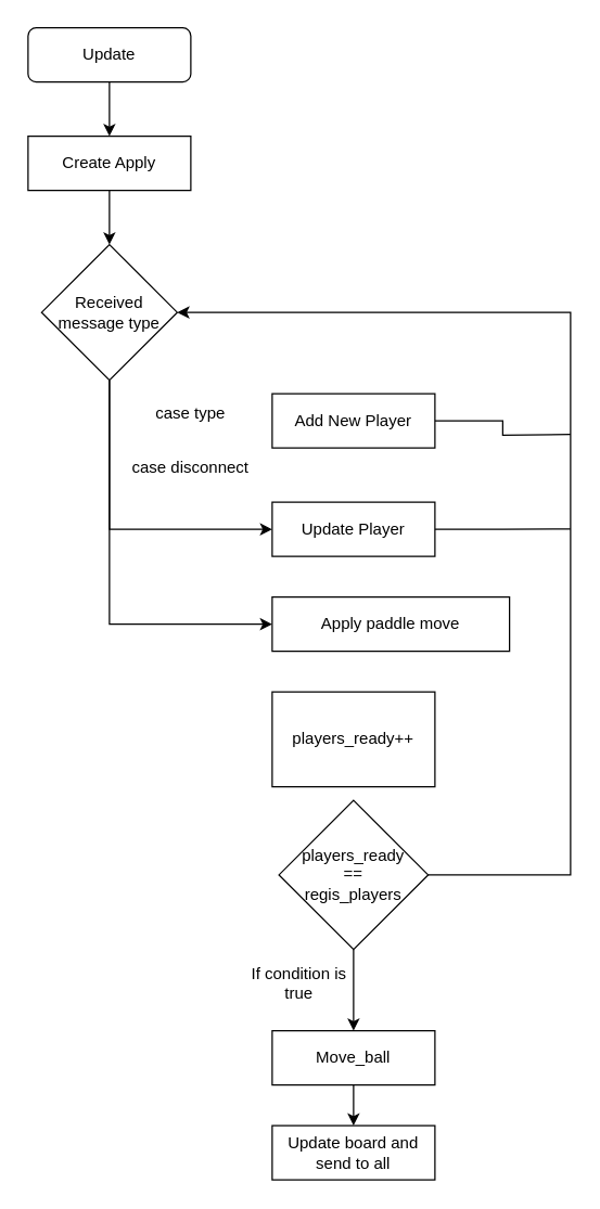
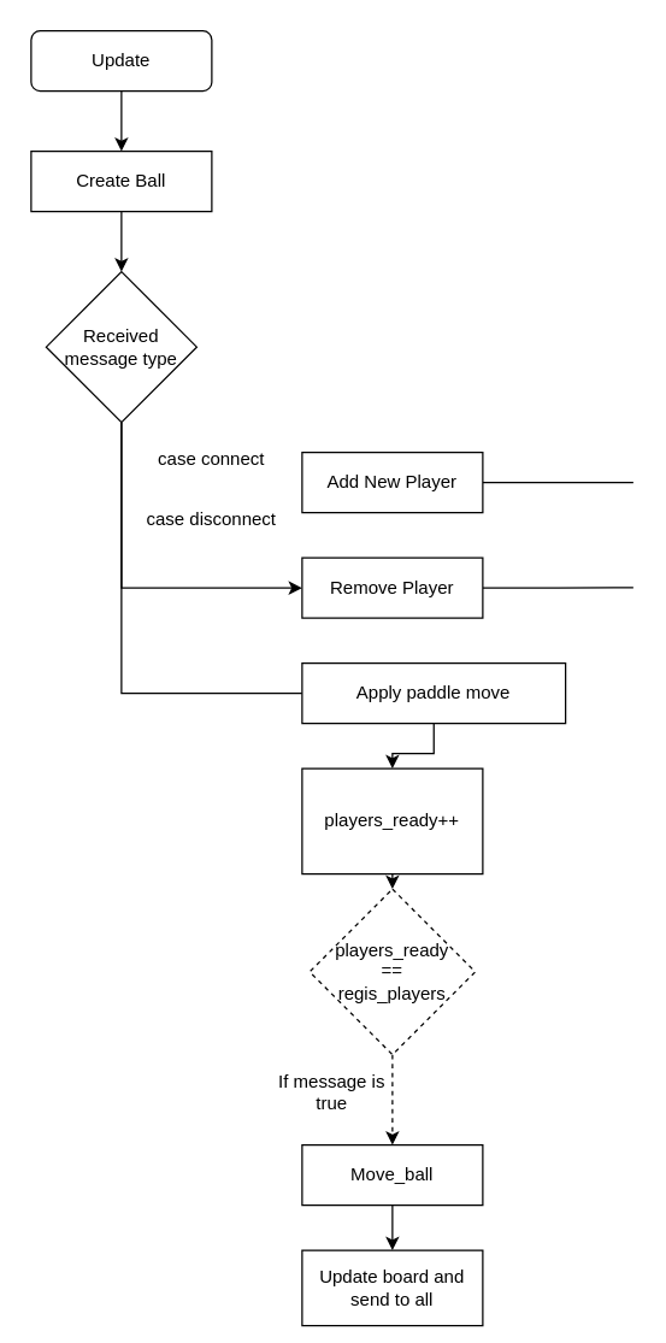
  <mxCell id="0" />
  <mxCell id="1" parent="0" />
  <mxCell id="2" style="edgeStyle=orthogonalEdgeStyle;rounded=0;orthogonalLoop=1;jettySize=auto;html=1;exitX=0.5;exitY=1;exitDx=0;exitDy=0;" edge="1" parent="1" source="3" target="5"><mxGeometry relative="1" as="geometry" /></mxCell>
  <mxCell id="3" value="Update" style="rounded=1;whiteSpace=wrap;html=1;" vertex="1" parent="1"><mxGeometry x="20" y="20" width="120" height="40" as="geometry" /></mxCell>
  <mxCell id="4" style="edgeStyle=orthogonalEdgeStyle;rounded=0;orthogonalLoop=1;jettySize=auto;html=1;exitX=0.5;exitY=1;exitDx=0;exitDy=0;entryX=0.5;entryY=0;entryDx=0;entryDy=0;" edge="1" parent="1" source="5"><mxGeometry relative="1" as="geometry"><mxPoint x="80" y="180" as="targetPoint" /></mxGeometry></mxCell>
- <mxCell id="5" value="Create Apply" style="rounded=0;whiteSpace=wrap;html=1;" vertex="1" parent="1"><mxGeometry x="20" y="100" width="120" height="40" as="geometry" /></mxCell>
+ <mxCell id="5" value="Create Ball" style="rounded=0;whiteSpace=wrap;html=1;" vertex="1" parent="1"><mxGeometry x="20" y="100" width="120" height="40" as="geometry" /></mxCell>
  <mxCell id="6" style="edgeStyle=orthogonalEdgeStyle;rounded=0;orthogonalLoop=1;jettySize=auto;html=1;entryX=0;entryY=0.5;entryDx=0;entryDy=0;exitX=0.5;exitY=1;exitDx=0;exitDy=0;" edge="1" parent="1" source="8" target="12"><mxGeometry relative="1" as="geometry" /></mxCell>
- <mxCell id="7" style="edgeStyle=orthogonalEdgeStyle;rounded=0;orthogonalLoop=1;jettySize=auto;html=1;exitX=0.5;exitY=1;exitDx=0;exitDy=0;entryX=0;entryY=0.5;entryDx=0;entryDy=0;" edge="1" parent="1" source="8" target="16"><mxGeometry relative="1" as="geometry" /></mxCell>
+ <mxCell id="7" style="edgeStyle=orthogonalEdgeStyle;rounded=0;orthogonalLoop=1;jettySize=auto;html=1;exitX=0.5;exitY=1;exitDx=0;exitDy=0;entryX=0;entryY=0.5;entryDx=0;entryDy=0;endArrow=none;" edge="1" parent="1" source="8" target="16"><mxGeometry relative="1" as="geometry" /></mxCell>
  <mxCell id="8" value="Received message type" style="rhombus;whiteSpace=wrap;html=1;" vertex="1" parent="1"><mxGeometry x="30" y="180" width="100" height="100" as="geometry" /></mxCell>
  <mxCell id="9" style="edgeStyle=orthogonalEdgeStyle;rounded=0;orthogonalLoop=1;jettySize=auto;html=1;exitX=1;exitY=0.5;exitDx=0;exitDy=0;endArrow=none;endFill=0;" edge="1" parent="1" source="10"><mxGeometry relative="1" as="geometry"><mxPoint x="420" y="320" as="targetPoint" /></mxGeometry></mxCell>
- <mxCell id="10" value="Add New Player" style="rounded=0;whiteSpace=wrap;html=1;" vertex="1" parent="1"><mxGeometry x="200" y="290" width="120" height="40" as="geometry" /></mxCell>
+ <mxCell id="10" value="Add New Player" style="rounded=0;whiteSpace=wrap;html=1;" vertex="1" parent="1"><mxGeometry x="200" y="300" width="120" height="40" as="geometry" /></mxCell>
  <mxCell id="11" style="edgeStyle=orthogonalEdgeStyle;rounded=0;orthogonalLoop=1;jettySize=auto;html=1;exitX=1;exitY=0.5;exitDx=0;exitDy=0;endArrow=none;endFill=0;" edge="1" parent="1" source="12"><mxGeometry relative="1" as="geometry"><mxPoint x="420" y="389.739" as="targetPoint" /></mxGeometry></mxCell>
- <mxCell id="12" value="Update Player" style="rounded=0;whiteSpace=wrap;html=1;" vertex="1" parent="1"><mxGeometry x="200" y="370" width="120" height="40" as="geometry" /></mxCell>
- <mxCell id="13" value="case type" style="text;html=1;strokeColor=none;fillColor=none;align=center;verticalAlign=middle;whiteSpace=wrap;rounded=0;" vertex="1" parent="1"><mxGeometry x="100" y="290" width="80" height="30" as="geometry" /></mxCell>
+ <mxCell id="12" value="Remove Player" style="rounded=0;whiteSpace=wrap;html=1;" vertex="1" parent="1"><mxGeometry x="200" y="370" width="120" height="40" as="geometry" /></mxCell>
+ <mxCell id="13" value="case connect" style="text;html=1;strokeColor=none;fillColor=none;align=center;verticalAlign=middle;whiteSpace=wrap;rounded=0;" vertex="1" parent="1"><mxGeometry x="100" y="290" width="80" height="30" as="geometry" /></mxCell>
  <mxCell id="14" value="case disconnect" style="text;html=1;strokeColor=none;fillColor=none;align=center;verticalAlign=middle;whiteSpace=wrap;rounded=0;" vertex="1" parent="1"><mxGeometry x="95" y="330" width="90" height="30" as="geometry" /></mxCell>
+ <mxCell id="15" style="edgeStyle=orthogonalEdgeStyle;rounded=0;orthogonalLoop=1;jettySize=auto;html=1;exitX=0.5;exitY=1;exitDx=0;exitDy=0;entryX=0.5;entryY=0;entryDx=0;entryDy=0;" edge="1" parent="1" source="16" target="18"><mxGeometry relative="1" as="geometry" /></mxCell>
  <mxCell id="16" value="Apply paddle move" style="rounded=0;whiteSpace=wrap;html=1;" vertex="1" parent="1"><mxGeometry x="200" y="440" width="175" height="40" as="geometry" /></mxCell>
+ <mxCell id="17" style="edgeStyle=orthogonalEdgeStyle;rounded=0;orthogonalLoop=1;jettySize=auto;html=1;exitX=0.5;exitY=1;exitDx=0;exitDy=0;entryX=0.5;entryY=0;entryDx=0;entryDy=0;" edge="1" parent="1" source="18" target="21"><mxGeometry relative="1" as="geometry" /></mxCell>
  <mxCell id="18" value="players_ready++" style="rounded=0;whiteSpace=wrap;html=1;" vertex="1" parent="1"><mxGeometry x="200" y="510" width="120" height="70" as="geometry" /></mxCell>
- <mxCell id="19" style="edgeStyle=orthogonalEdgeStyle;rounded=0;orthogonalLoop=1;jettySize=auto;html=1;exitX=0.5;exitY=1;exitDx=0;exitDy=0;entryX=0.5;entryY=0;entryDx=0;entryDy=0;" edge="1" parent="1" source="21" target="23"><mxGeometry relative="1" as="geometry" /></mxCell>
- <mxCell id="20" style="edgeStyle=orthogonalEdgeStyle;rounded=0;orthogonalLoop=1;jettySize=auto;html=1;exitX=1;exitY=0.5;exitDx=0;exitDy=0;entryX=1;entryY=0.5;entryDx=0;entryDy=0;" edge="1" parent="1" source="21" target="8"><mxGeometry relative="1" as="geometry"><Array as="points"><mxPoint x="420" y="645" /><mxPoint x="420" y="230" /></Array></mxGeometry></mxCell>
- <mxCell id="21" value="players_ready&lt;br&gt;==&lt;br&gt;regis_players" style="rhombus;whiteSpace=wrap;html=1;" vertex="1" parent="1"><mxGeometry x="205" y="590" width="110" height="110" as="geometry" /></mxCell>
+ <mxCell id="19" style="edgeStyle=orthogonalEdgeStyle;rounded=0;orthogonalLoop=1;jettySize=auto;html=1;exitX=0.5;exitY=1;exitDx=0;exitDy=0;entryX=0.5;entryY=0;entryDx=0;entryDy=0;dashed=1;" edge="1" parent="1" source="21" target="23"><mxGeometry relative="1" as="geometry" /></mxCell>
+ <mxCell id="21" value="players_ready&lt;br&gt;==&lt;br&gt;regis_players" style="rhombus;whiteSpace=wrap;html=1;dashed=1;" vertex="1" parent="1"><mxGeometry x="205" y="590" width="110" height="110" as="geometry" /></mxCell>
  <mxCell id="22" style="edgeStyle=orthogonalEdgeStyle;rounded=0;orthogonalLoop=1;jettySize=auto;html=1;exitX=0.5;exitY=1;exitDx=0;exitDy=0;entryX=0.5;entryY=0;entryDx=0;entryDy=0;" edge="1" parent="1" source="23" target="25"><mxGeometry relative="1" as="geometry" /></mxCell>
  <mxCell id="23" value="Move_ball" style="rounded=0;whiteSpace=wrap;html=1;" vertex="1" parent="1"><mxGeometry x="200" y="760" width="120" height="40" as="geometry" /></mxCell>
- <mxCell id="24" value="If condition is true" style="text;html=1;strokeColor=none;fillColor=none;align=center;verticalAlign=middle;whiteSpace=wrap;rounded=0;" vertex="1" parent="1"><mxGeometry x="180" y="710" width="80" height="30" as="geometry" /></mxCell>
- <mxCell id="25" value="Update board and send to all" style="rounded=0;whiteSpace=wrap;html=1;" vertex="1" parent="1"><mxGeometry x="200" y="830" width="120" height="40" as="geometry" /></mxCell>
+ <mxCell id="24" value="If message is true" style="text;html=1;strokeColor=none;fillColor=none;align=center;verticalAlign=middle;whiteSpace=wrap;rounded=0;" vertex="1" parent="1"><mxGeometry x="180" y="710" width="80" height="30" as="geometry" /></mxCell>
+ <mxCell id="25" value="Update board and send to all" style="rounded=0;whiteSpace=wrap;html=1;" vertex="1" parent="1"><mxGeometry x="200" y="830" width="120" height="50" as="geometry" /></mxCell>
